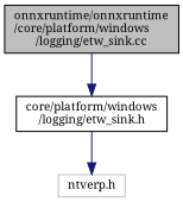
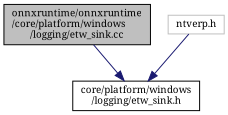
  digraph {
    fontname="Noto Serif"
    node [color=black fillcolor=white fontname="Noto Serif" fontsize=10 shape=record style=filled]
    edge [color=midnightblue fontname="Noto Serif" fontsize=10 labelfontname=Helvetica labelfontsize=10 style=solid]
    n1 [fillcolor=grey75 fontcolor=black height=0.2 label="onnxruntime/onnxruntime\l/core/platform/windows\l/logging/etw_sink.cc" width=0.4]
    n2 [height=0.2 label="core/platform/windows\l/logging/etw_sink.h" width=0.4]
    n3 [color=grey75 height=0.2 label="ntverp.h" width=0.4]
    n1 -> n2
-   n2 -> n3
+   n3 -> n2
  }
